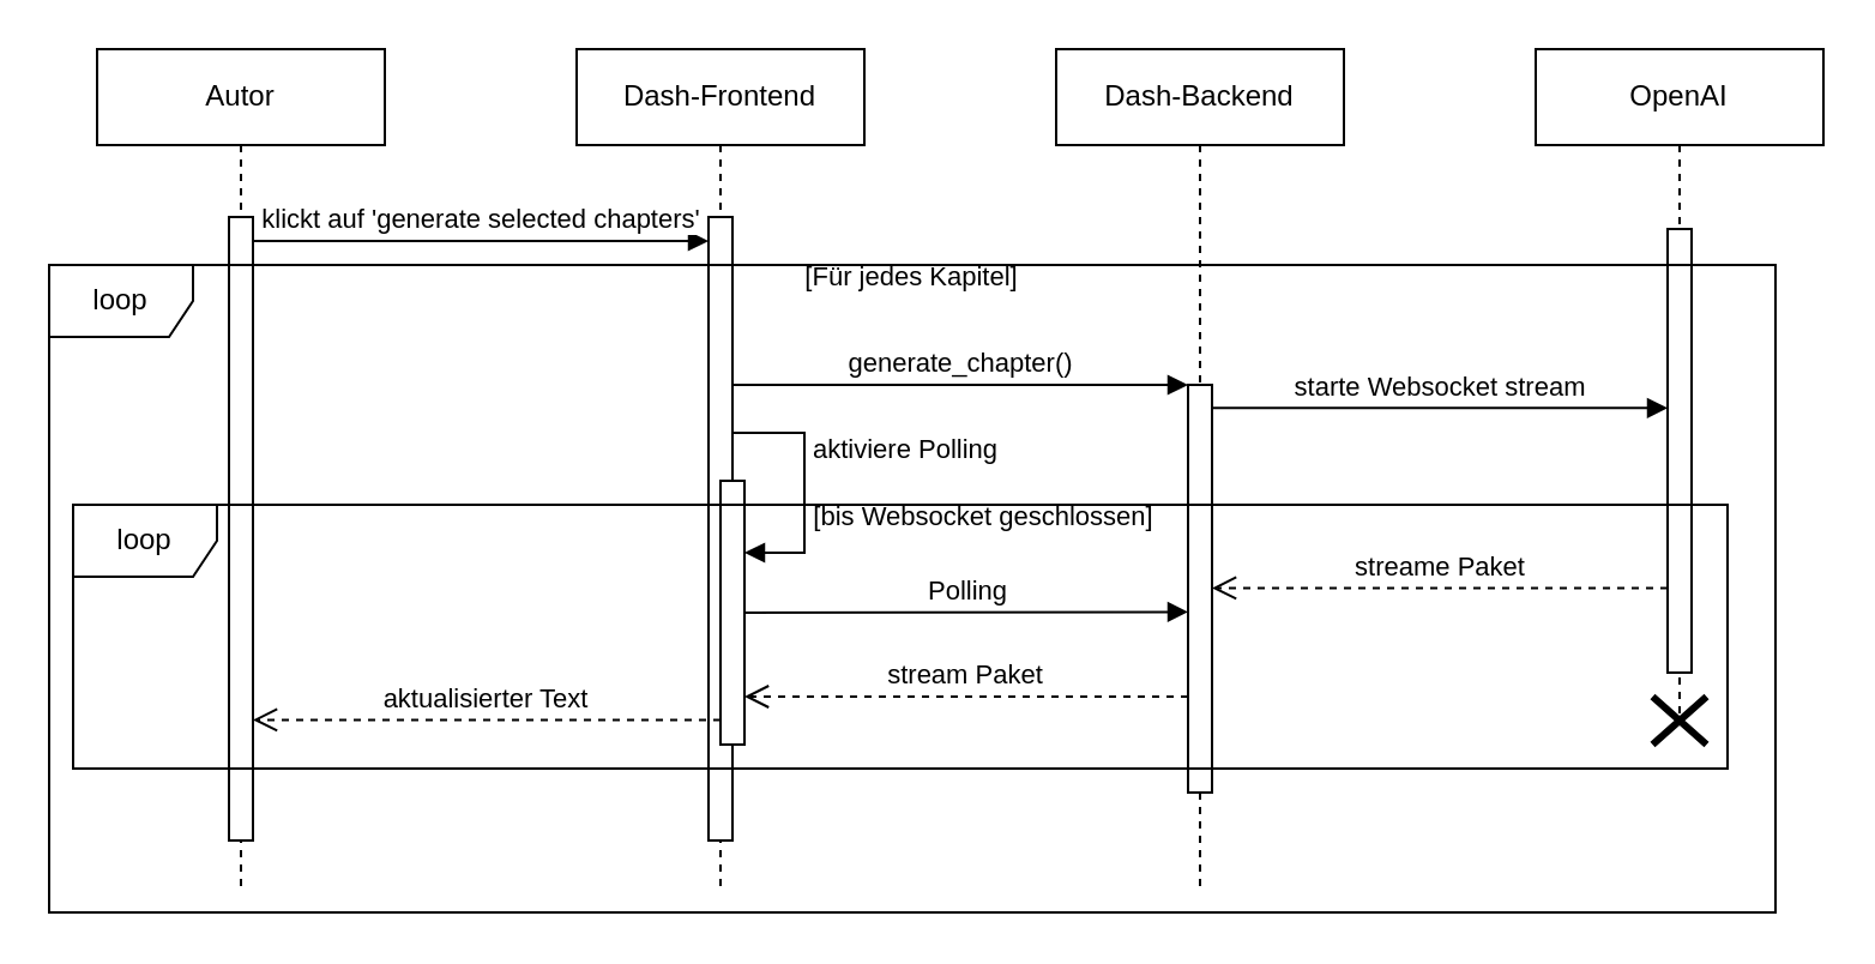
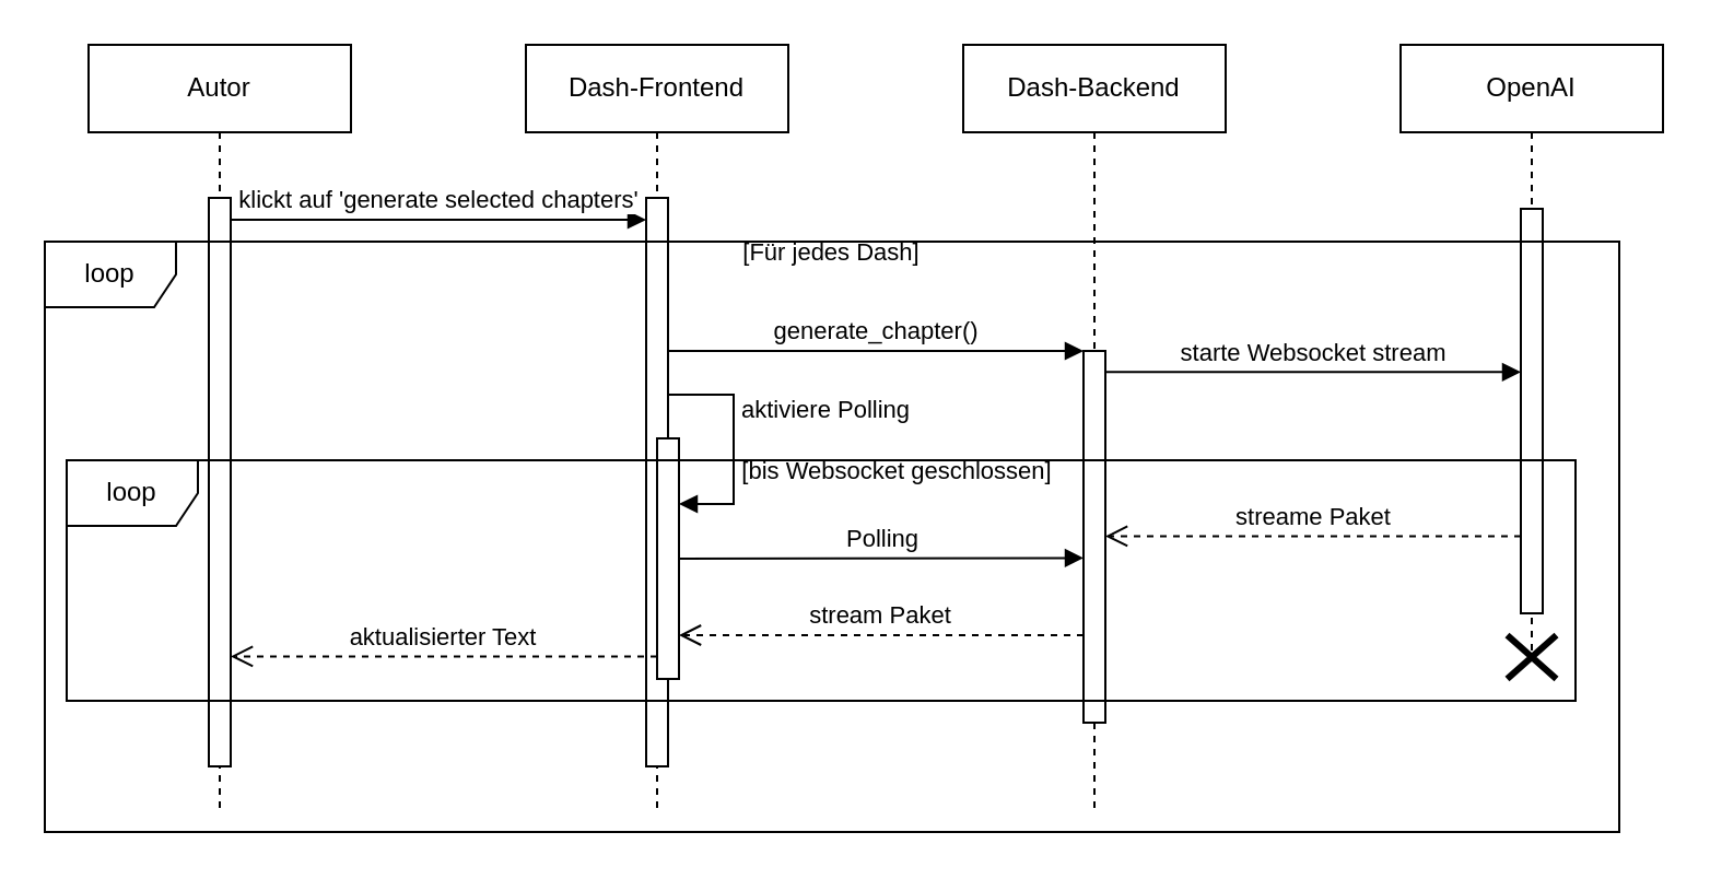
  <mxCell id="0" />
  <mxCell id="1" parent="0" />
  <mxCell id="2" value="Autor" style="shape=umlLifeline;perimeter=lifelinePerimeter;whiteSpace=wrap;html=1;container=0;dropTarget=0;collapsible=0;recursiveResize=0;outlineConnect=0;portConstraint=eastwest;newEdgeStyle={&quot;edgeStyle&quot;:&quot;elbowEdgeStyle&quot;,&quot;elbow&quot;:&quot;vertical&quot;,&quot;curved&quot;:0,&quot;rounded&quot;:0};" parent="1" vertex="1"><mxGeometry x="40" y="20" width="120" height="350" as="geometry" /></mxCell>
  <mxCell id="3" value="" style="html=1;points=[];perimeter=orthogonalPerimeter;outlineConnect=0;targetShapes=umlLifeline;portConstraint=eastwest;newEdgeStyle={&quot;edgeStyle&quot;:&quot;elbowEdgeStyle&quot;,&quot;elbow&quot;:&quot;vertical&quot;,&quot;curved&quot;:0,&quot;rounded&quot;:0};" parent="2" vertex="1"><mxGeometry x="55" y="70" width="10" height="260" as="geometry" /></mxCell>
  <mxCell id="4" value="Dash-Frontend" style="shape=umlLifeline;perimeter=lifelinePerimeter;whiteSpace=wrap;html=1;container=0;dropTarget=0;collapsible=0;recursiveResize=0;outlineConnect=0;portConstraint=eastwest;newEdgeStyle={&quot;edgeStyle&quot;:&quot;elbowEdgeStyle&quot;,&quot;elbow&quot;:&quot;vertical&quot;,&quot;curved&quot;:0,&quot;rounded&quot;:0};" parent="1" vertex="1"><mxGeometry x="240" y="20" width="120" height="350" as="geometry" /></mxCell>
  <mxCell id="5" value="" style="html=1;points=[];perimeter=orthogonalPerimeter;outlineConnect=0;targetShapes=umlLifeline;portConstraint=eastwest;newEdgeStyle={&quot;edgeStyle&quot;:&quot;elbowEdgeStyle&quot;,&quot;elbow&quot;:&quot;vertical&quot;,&quot;curved&quot;:0,&quot;rounded&quot;:0};" parent="4" vertex="1"><mxGeometry x="55" y="70" width="10" height="260" as="geometry" /></mxCell>
  <mxCell id="6" value="klickt auf 'generate selected chapters'" style="html=1;verticalAlign=bottom;endArrow=block;edgeStyle=elbowEdgeStyle;elbow=vertical;curved=0;rounded=0;" parent="1" source="3" target="5" edge="1"><mxGeometry x="0.002" relative="1" as="geometry"><mxPoint x="195" y="110" as="sourcePoint" /><Array as="points"><mxPoint x="180" y="100" /></Array><mxPoint as="offset" /></mxGeometry></mxCell>
  <mxCell id="7" value="Dash-Backend" style="shape=umlLifeline;perimeter=lifelinePerimeter;whiteSpace=wrap;html=1;container=0;dropTarget=0;collapsible=0;recursiveResize=0;outlineConnect=0;portConstraint=eastwest;newEdgeStyle={&quot;edgeStyle&quot;:&quot;elbowEdgeStyle&quot;,&quot;elbow&quot;:&quot;vertical&quot;,&quot;curved&quot;:0,&quot;rounded&quot;:0};" vertex="1" parent="1"><mxGeometry x="440" y="20" width="120" height="350" as="geometry" /></mxCell>
  <mxCell id="8" value="" style="html=1;points=[];perimeter=orthogonalPerimeter;outlineConnect=0;targetShapes=umlLifeline;portConstraint=eastwest;newEdgeStyle={&quot;edgeStyle&quot;:&quot;elbowEdgeStyle&quot;,&quot;elbow&quot;:&quot;vertical&quot;,&quot;curved&quot;:0,&quot;rounded&quot;:0};" vertex="1" parent="7"><mxGeometry x="55" y="140" width="10" height="170" as="geometry" /></mxCell>
  <mxCell id="9" value="OpenAI" style="shape=umlLifeline;perimeter=lifelinePerimeter;whiteSpace=wrap;html=1;container=0;dropTarget=0;collapsible=0;recursiveResize=0;outlineConnect=0;portConstraint=eastwest;newEdgeStyle={&quot;edgeStyle&quot;:&quot;elbowEdgeStyle&quot;,&quot;elbow&quot;:&quot;vertical&quot;,&quot;curved&quot;:0,&quot;rounded&quot;:0};" vertex="1" parent="1"><mxGeometry x="640" y="20" width="120" height="280" as="geometry" /></mxCell>
  <mxCell id="10" value="" style="html=1;points=[];perimeter=orthogonalPerimeter;outlineConnect=0;targetShapes=umlLifeline;portConstraint=eastwest;newEdgeStyle={&quot;edgeStyle&quot;:&quot;elbowEdgeStyle&quot;,&quot;elbow&quot;:&quot;vertical&quot;,&quot;curved&quot;:0,&quot;rounded&quot;:0};" vertex="1" parent="9"><mxGeometry x="55" y="75" width="10" height="185" as="geometry" /></mxCell>
  <mxCell id="11" value="generate_chapter()" style="html=1;verticalAlign=bottom;endArrow=block;edgeStyle=elbowEdgeStyle;elbow=vertical;curved=0;rounded=0;" edge="1" parent="1"><mxGeometry relative="1" as="geometry"><mxPoint x="305" y="160" as="sourcePoint" /><Array as="points" /><mxPoint x="495" y="160" as="targetPoint" /></mxGeometry></mxCell>
  <mxCell id="12" value="loop" style="shape=umlFrame;whiteSpace=wrap;html=1;pointerEvents=0;" vertex="1" parent="1"><mxGeometry x="20" y="110" width="720" height="270" as="geometry" /></mxCell>
- <mxCell id="13" value="[Für jedes Kapitel]" style="text;html=1;align=center;verticalAlign=middle;whiteSpace=wrap;rounded=0;fontSize=11;" vertex="1" parent="1"><mxGeometry x="320" y="100" width="120" height="30" as="geometry" /></mxCell>
+ <mxCell id="13" value="[Für jedes Dash]" style="text;html=1;align=center;verticalAlign=middle;whiteSpace=wrap;rounded=0;fontSize=11;" vertex="1" parent="1"><mxGeometry x="320" y="100" width="120" height="30" as="geometry" /></mxCell>
  <mxCell id="14" value="starte Websocket stream" style="html=1;verticalAlign=bottom;endArrow=block;edgeStyle=elbowEdgeStyle;elbow=vertical;curved=0;rounded=0;" edge="1" parent="1" source="8" target="10"><mxGeometry x="0.002" relative="1" as="geometry"><mxPoint x="510" y="169.66" as="sourcePoint" /><Array as="points"><mxPoint x="585" y="169.66" /></Array><mxPoint x="700" y="169.66" as="targetPoint" /><mxPoint as="offset" /></mxGeometry></mxCell>
  <mxCell id="15" value="streame Paket" style="html=1;verticalAlign=bottom;endArrow=open;dashed=1;endSize=8;edgeStyle=elbowEdgeStyle;elbow=vertical;curved=0;rounded=0;" edge="1" parent="1" source="10" target="8"><mxGeometry relative="1" as="geometry"><mxPoint x="498.75" y="244.71" as="targetPoint" /><Array as="points"><mxPoint x="573.75" y="244.71" /></Array><mxPoint x="688.75" y="244.71" as="sourcePoint" /></mxGeometry></mxCell>
  <mxCell id="16" value="stream Paket" style="html=1;verticalAlign=bottom;endArrow=open;dashed=1;endSize=8;edgeStyle=elbowEdgeStyle;elbow=vertical;curved=0;rounded=0;" edge="1" parent="1"><mxGeometry relative="1" as="geometry"><mxPoint x="310" y="290" as="targetPoint" /><Array as="points"><mxPoint x="390" y="290" /></Array><mxPoint x="495" y="290" as="sourcePoint" /></mxGeometry></mxCell>
  <mxCell id="17" value="" style="html=1;points=[[0,0,0,0,5],[0,1,0,0,-5],[1,0,0,0,5],[1,1,0,0,-5]];perimeter=orthogonalPerimeter;outlineConnect=0;targetShapes=umlLifeline;portConstraint=eastwest;newEdgeStyle={&quot;curved&quot;:0,&quot;rounded&quot;:0};" vertex="1" parent="1"><mxGeometry x="300" y="200" width="10" height="110" as="geometry" /></mxCell>
  <mxCell id="18" value="aktiviere Polling" style="html=1;align=left;spacingLeft=2;endArrow=block;rounded=0;edgeStyle=orthogonalEdgeStyle;curved=0;rounded=0;" edge="1" target="17" parent="1"><mxGeometry x="-0.294" relative="1" as="geometry"><mxPoint x="305" y="180" as="sourcePoint" /><Array as="points"><mxPoint x="335" y="180" /><mxPoint x="335" y="230" /></Array><mxPoint as="offset" /></mxGeometry></mxCell>
  <mxCell id="19" value="Polling" style="html=1;verticalAlign=bottom;endArrow=block;edgeStyle=elbowEdgeStyle;elbow=vertical;curved=0;rounded=0;" edge="1" parent="1"><mxGeometry x="0.002" relative="1" as="geometry"><mxPoint x="310" y="255.05" as="sourcePoint" /><Array as="points"><mxPoint x="390" y="254.71" /></Array><mxPoint x="495" y="254.71" as="targetPoint" /><mxPoint as="offset" /></mxGeometry></mxCell>
  <mxCell id="20" value="[bis Websocket geschlossen]" style="text;html=1;align=center;verticalAlign=middle;whiteSpace=wrap;rounded=0;fontSize=11;" vertex="1" parent="1"><mxGeometry x="330" y="200" width="160" height="30" as="geometry" /></mxCell>
  <mxCell id="21" value="loop" style="shape=umlFrame;whiteSpace=wrap;html=1;pointerEvents=0;" vertex="1" parent="1"><mxGeometry x="30" y="210" width="690" height="110" as="geometry" /></mxCell>
  <mxCell id="22" value="" style="shape=umlDestroy;whiteSpace=wrap;html=1;strokeWidth=3;targetShapes=umlLifeline;" vertex="1" parent="1"><mxGeometry x="688.75" y="290" width="22.5" height="20" as="geometry" /></mxCell>
  <mxCell id="23" value="aktualisierter Text" style="html=1;verticalAlign=bottom;endArrow=open;dashed=1;endSize=8;edgeStyle=elbowEdgeStyle;elbow=vertical;curved=0;rounded=0;" edge="1" parent="1"><mxGeometry relative="1" as="geometry"><mxPoint x="105" y="299.71" as="targetPoint" /><Array as="points"><mxPoint x="190" y="299.71" /></Array><mxPoint x="300" y="299.71" as="sourcePoint" /></mxGeometry></mxCell>
